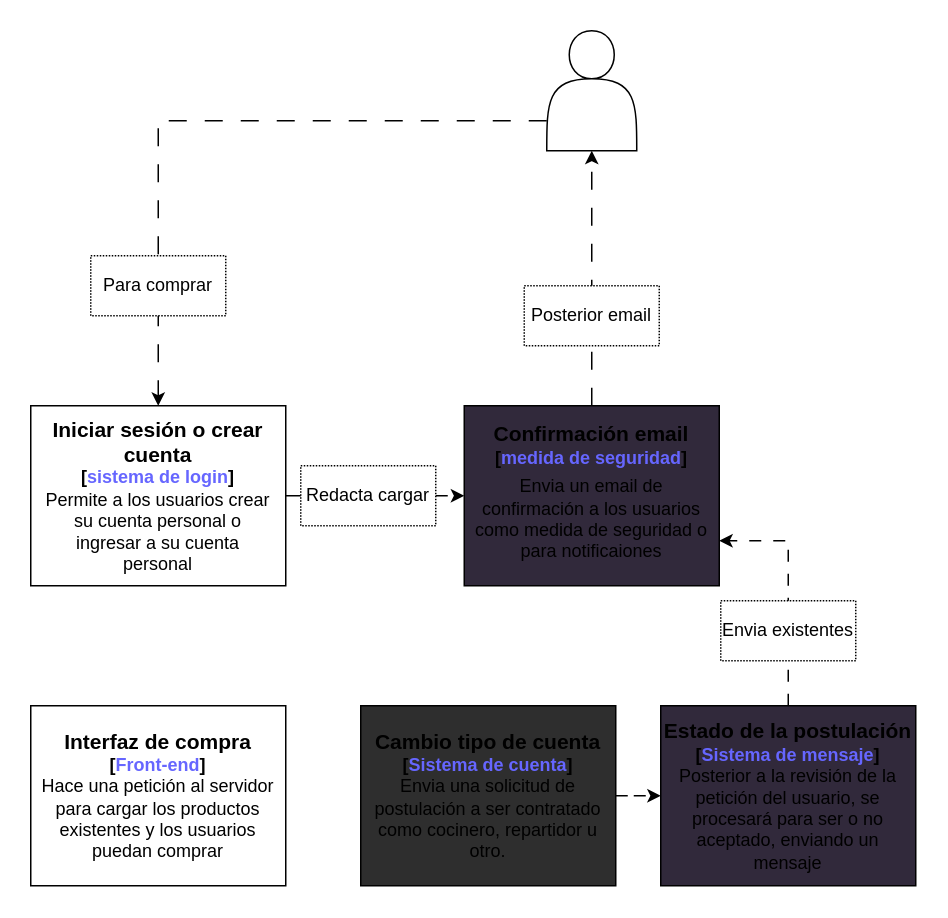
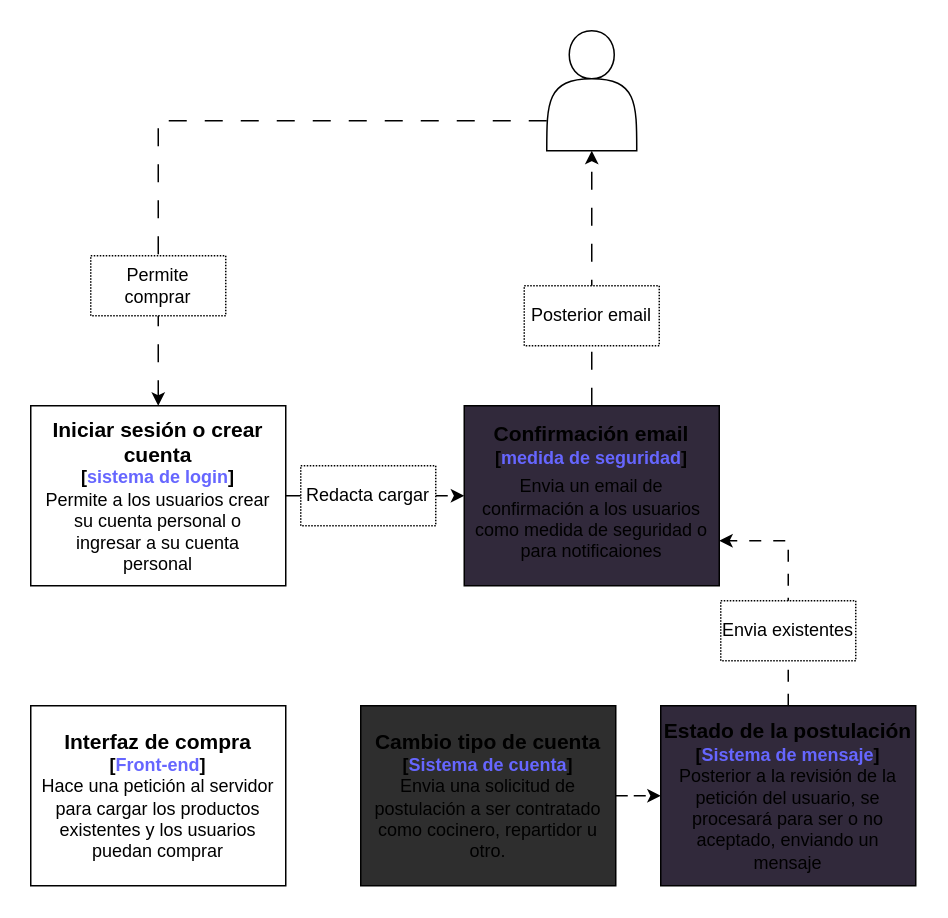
  <mxCell id="0" />
  <mxCell id="1" parent="0" />
  <mxCell id="2" style="edgeStyle=orthogonalEdgeStyle;rounded=0;orthogonalLoop=1;jettySize=auto;html=1;exitX=0;exitY=0.75;exitDx=0;exitDy=0;entryX=0.5;entryY=0;entryDx=0;entryDy=0;dashed=1;dashPattern=12 12;" edge="1" parent="1" source="3" target="5"><mxGeometry relative="1" as="geometry" /></mxCell>
  <mxCell id="3" value="" style="shape=actor;whiteSpace=wrap;html=1;" vertex="1" parent="1"><mxGeometry x="364" y="20" width="60" height="80" as="geometry" /></mxCell>
  <mxCell id="4" style="edgeStyle=orthogonalEdgeStyle;rounded=0;orthogonalLoop=1;jettySize=auto;html=1;entryX=0;entryY=0.5;entryDx=0;entryDy=0;dashed=1;dashPattern=12 12;" edge="1" parent="1" source="5" target="7"><mxGeometry relative="1" as="geometry" /></mxCell>
  <mxCell id="5" value="&lt;b&gt;&lt;font style=&quot;font-size: 14px;&quot;&gt;Iniciar sesión o crear cuenta&lt;/font&gt;&lt;/b&gt;&lt;br&gt;&lt;b&gt;[&lt;font color=&quot;#6666ff&quot;&gt;sistema de login&lt;/font&gt;]&lt;/b&gt;&lt;div style=&quot;padding: 0px 5px; margin-top: 0px;&quot;&gt;Permite a los usuarios crear su cuenta personal o ingresar a su cuenta personal&lt;/div&gt;" style="html=1;whiteSpace=wrap;" vertex="1" parent="1"><mxGeometry x="20" y="270" width="170" height="120" as="geometry" /></mxCell>
  <mxCell id="6" style="edgeStyle=orthogonalEdgeStyle;rounded=0;orthogonalLoop=1;jettySize=auto;html=1;dashed=1;dashPattern=12 12;" edge="1" parent="1" source="7" target="3"><mxGeometry relative="1" as="geometry" /></mxCell>
  <mxCell id="7" value="&lt;b&gt;&lt;font style=&quot;font-size: 14px;&quot;&gt;Confirmación email&lt;/font&gt;&lt;/b&gt;&lt;br&gt;&lt;b&gt;[&lt;font color=&quot;#6666ff&quot;&gt;medida de seguridad&lt;/font&gt;]&lt;/b&gt;&lt;div style=&quot;padding: 5px;&quot;&gt;Envia un email de confirmación a los usuarios como medida de seguridad o para notificaiones&lt;/div&gt;" style="html=1;whiteSpace=wrap;fillColor=#31293B;" vertex="1" parent="1"><mxGeometry x="309" y="270" width="170" height="120" as="geometry" /></mxCell>
  <mxCell id="8" value="&lt;span style=&quot;font-size: 14px;&quot;&gt;&lt;b&gt;Interfaz de compra&lt;/b&gt;&lt;/span&gt;&lt;br&gt;&lt;b&gt;[&lt;font color=&quot;#6666ff&quot;&gt;Front-end&lt;/font&gt;]&lt;/b&gt;&lt;div style=&quot;padding: 0px 5px; margin-top: 0px;&quot;&gt;Hace una petición al servidor para cargar los productos existentes y los usuarios puedan comprar&lt;/div&gt;" style="html=1;whiteSpace=wrap;" vertex="1" parent="1"><mxGeometry x="20" y="470" width="170" height="120" as="geometry" /></mxCell>
  <mxCell id="9" style="edgeStyle=orthogonalEdgeStyle;rounded=0;orthogonalLoop=1;jettySize=auto;html=1;entryX=0;entryY=0.5;entryDx=0;entryDy=0;dashed=1;dashPattern=8 8;" edge="1" parent="1" source="10" target="12"><mxGeometry relative="1" as="geometry" /></mxCell>
  <mxCell id="10" value="&lt;span style=&quot;font-size: 14px;&quot;&gt;&lt;b&gt;Cambio tipo de cuenta&lt;/b&gt;&lt;/span&gt;&lt;br&gt;&lt;b&gt;[&lt;font color=&quot;#6666ff&quot;&gt;Sistema de cuenta&lt;/font&gt;]&lt;/b&gt;&lt;div style=&quot;padding: 0px 5px; margin-top: 0px;&quot;&gt;Envia una solicitud de postulación a ser contratado como cocinero, repartidor u otro.&lt;/div&gt;" style="html=1;whiteSpace=wrap;fillColor=#2E2E2E;" vertex="1" parent="1"><mxGeometry x="240" y="470" width="170" height="120" as="geometry" /></mxCell>
  <mxCell id="11" style="edgeStyle=orthogonalEdgeStyle;rounded=0;orthogonalLoop=1;jettySize=auto;html=1;exitX=0.5;exitY=0;exitDx=0;exitDy=0;entryX=1;entryY=0.75;entryDx=0;entryDy=0;dashed=1;dashPattern=8 8;" edge="1" parent="1" source="12" target="7"><mxGeometry relative="1" as="geometry" /></mxCell>
  <mxCell id="12" value="&lt;span style=&quot;font-size: 14px;&quot;&gt;&lt;b&gt;Estado de la postulación&lt;/b&gt;&lt;/span&gt;&lt;br&gt;&lt;b&gt;[&lt;font color=&quot;#6666ff&quot;&gt;Sistema de mensaje&lt;/font&gt;]&lt;/b&gt;&lt;div style=&quot;padding: 0px 5px;&quot;&gt;Posterior a la revisión de la petición del usuario, se procesará para ser o no aceptado, enviando un mensaje&lt;/div&gt;" style="html=1;whiteSpace=wrap;fillColor=#31293B;labelPadding=0;fixedWidth=1;" vertex="1" parent="1"><mxGeometry x="440" y="470" width="170" height="120" as="geometry" /></mxCell>
  <mxCell id="13" value="Envia existentes" style="text;html=1;align=center;verticalAlign=middle;whiteSpace=wrap;rounded=0;fillColor=default;strokeColor=default;dashed=1;dashPattern=1 1;" vertex="1" parent="1"><mxGeometry x="480" y="400" width="90" height="40" as="geometry" /></mxCell>
  <mxCell id="14" value="Posterior email" style="text;html=1;align=center;verticalAlign=middle;whiteSpace=wrap;rounded=0;fillColor=default;strokeColor=default;dashed=1;dashPattern=1 1;" vertex="1" parent="1"><mxGeometry x="349" y="190" width="90" height="40" as="geometry" /></mxCell>
  <mxCell id="15" value="Redacta cargar" style="text;html=1;align=center;verticalAlign=middle;whiteSpace=wrap;rounded=0;fillColor=default;strokeColor=default;dashed=1;dashPattern=1 1;" vertex="1" parent="1"><mxGeometry x="200" y="310" width="90" height="40" as="geometry" /></mxCell>
- <mxCell id="16" value="Para comprar" style="text;html=1;align=center;verticalAlign=middle;whiteSpace=wrap;rounded=0;fillColor=default;strokeColor=default;dashed=1;dashPattern=1 1;" vertex="1" parent="1"><mxGeometry x="60" y="170" width="90" height="40" as="geometry" /></mxCell>
+ <mxCell id="16" value="Permite comprar" style="text;html=1;align=center;verticalAlign=middle;whiteSpace=wrap;rounded=0;fillColor=default;strokeColor=default;dashed=1;dashPattern=1 1;" vertex="1" parent="1"><mxGeometry x="60" y="170" width="90" height="40" as="geometry" /></mxCell>
